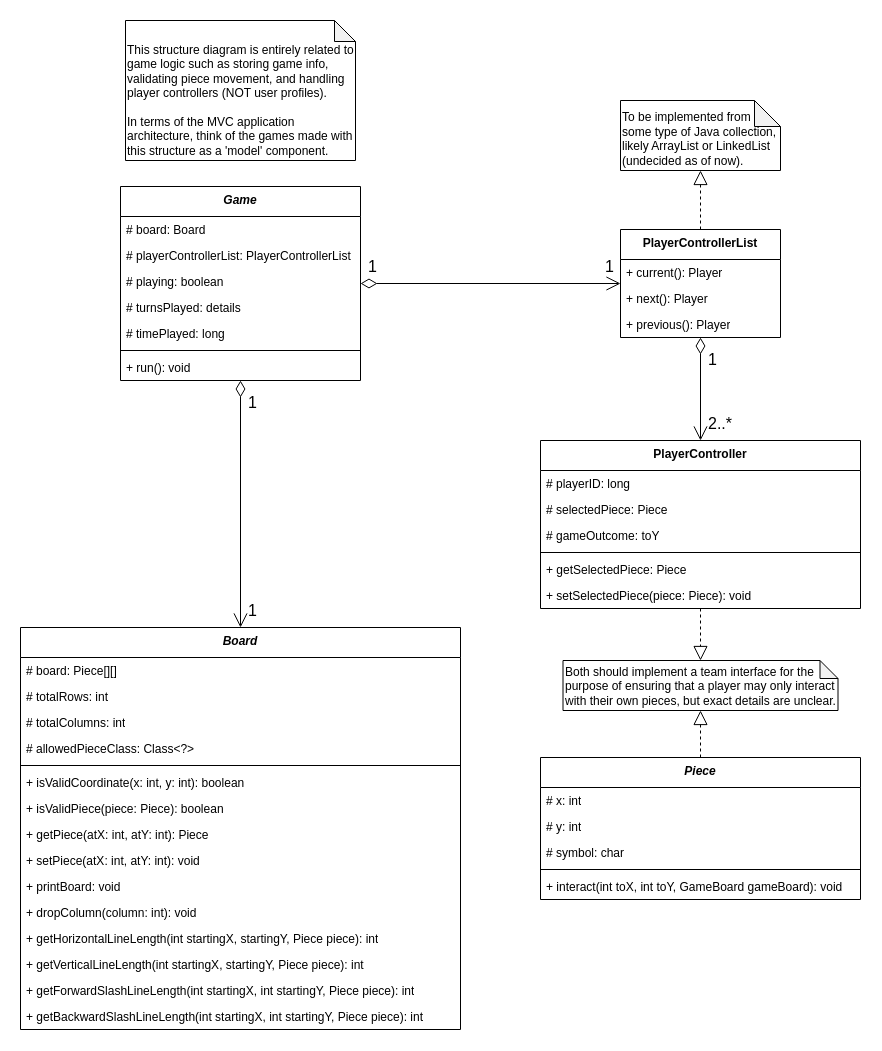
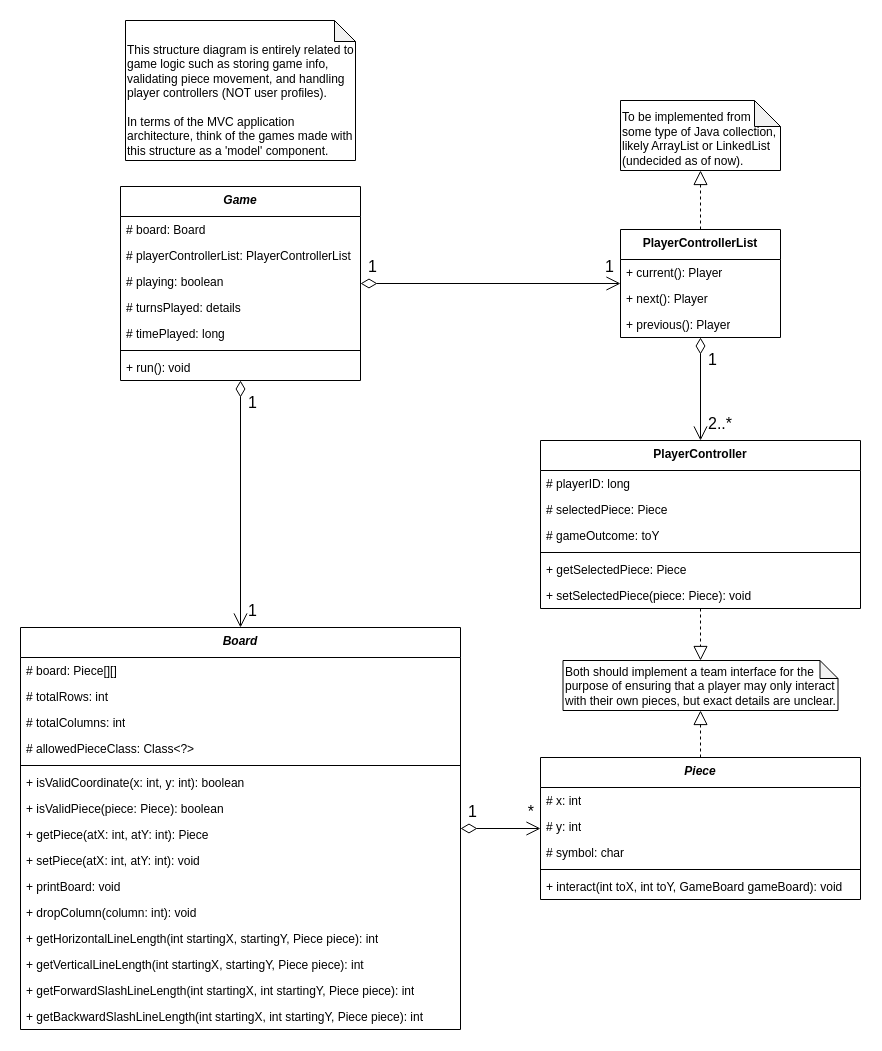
  <mxCell id="0" />
  <mxCell id="1" parent="0" />
  <mxCell id="2" value="&lt;div&gt;&lt;i&gt;Game&lt;/i&gt;&lt;/div&gt;" style="swimlane;fontStyle=1;align=center;verticalAlign=top;childLayout=stackLayout;horizontal=1;startSize=30;horizontalStack=0;resizeParent=1;resizeParentMax=0;resizeLast=0;collapsible=1;marginBottom=0;whiteSpace=wrap;html=1;" parent="1" vertex="1"><mxGeometry x="120" y="186" width="240" height="194" as="geometry"><mxRectangle x="190" y="340" width="100" height="34" as="alternateBounds" /></mxGeometry></mxCell>
  <mxCell id="3" value="# board: Board" style="text;strokeColor=none;fillColor=none;align=left;verticalAlign=top;spacingLeft=4;spacingRight=4;overflow=hidden;rotatable=0;points=[[0,0.5],[1,0.5]];portConstraint=eastwest;whiteSpace=wrap;html=1;" parent="2" vertex="1"><mxGeometry y="30" width="240" height="26" as="geometry" /></mxCell>
  <mxCell id="4" value="# playerControllerList: PlayerControllerList" style="text;strokeColor=none;fillColor=none;align=left;verticalAlign=top;spacingLeft=4;spacingRight=4;overflow=hidden;rotatable=0;points=[[0,0.5],[1,0.5]];portConstraint=eastwest;whiteSpace=wrap;html=1;" parent="2" vertex="1"><mxGeometry y="56" width="240" height="26" as="geometry" /></mxCell>
  <mxCell id="5" value="# playing: boolean" style="text;strokeColor=none;fillColor=none;align=left;verticalAlign=top;spacingLeft=4;spacingRight=4;overflow=hidden;rotatable=0;points=[[0,0.5],[1,0.5]];portConstraint=eastwest;whiteSpace=wrap;html=1;" parent="2" vertex="1"><mxGeometry y="82" width="240" height="26" as="geometry" /></mxCell>
  <mxCell id="6" value="# turnsPlayed: details" style="text;strokeColor=none;fillColor=none;align=left;verticalAlign=top;spacingLeft=4;spacingRight=4;overflow=hidden;rotatable=0;points=[[0,0.5],[1,0.5]];portConstraint=eastwest;whiteSpace=wrap;html=1;" parent="2" vertex="1"><mxGeometry y="108" width="240" height="26" as="geometry" /></mxCell>
  <mxCell id="7" value="# timePlayed: long" style="text;strokeColor=none;fillColor=none;align=left;verticalAlign=top;spacingLeft=4;spacingRight=4;overflow=hidden;rotatable=0;points=[[0,0.5],[1,0.5]];portConstraint=eastwest;whiteSpace=wrap;html=1;" parent="2" vertex="1"><mxGeometry y="134" width="240" height="26" as="geometry" /></mxCell>
  <mxCell id="8" value="" style="line;strokeWidth=1;fillColor=none;align=left;verticalAlign=middle;spacingTop=-1;spacingLeft=3;spacingRight=3;rotatable=0;labelPosition=right;points=[];portConstraint=eastwest;strokeColor=inherit;" parent="2" vertex="1"><mxGeometry y="160" width="240" height="8" as="geometry" /></mxCell>
  <mxCell id="9" value="+ run(): void" style="text;strokeColor=none;fillColor=none;align=left;verticalAlign=top;spacingLeft=4;spacingRight=4;overflow=hidden;rotatable=0;points=[[0,0.5],[1,0.5]];portConstraint=eastwest;whiteSpace=wrap;html=1;" parent="2" vertex="1"><mxGeometry y="168" width="240" height="26" as="geometry" /></mxCell>
  <mxCell id="10" value="&lt;div&gt;&lt;i&gt;Board&lt;/i&gt;&lt;/div&gt;" style="swimlane;fontStyle=1;align=center;verticalAlign=top;childLayout=stackLayout;horizontal=1;startSize=30;horizontalStack=0;resizeParent=1;resizeParentMax=0;resizeLast=0;collapsible=1;marginBottom=0;whiteSpace=wrap;html=1;" parent="1" vertex="1"><mxGeometry x="20" y="627" width="440" height="402" as="geometry" /></mxCell>
  <mxCell id="11" value="# board: Piece[][]" style="text;strokeColor=none;fillColor=none;align=left;verticalAlign=top;spacingLeft=4;spacingRight=4;overflow=hidden;rotatable=0;points=[[0,0.5],[1,0.5]];portConstraint=eastwest;whiteSpace=wrap;html=1;" parent="10" vertex="1"><mxGeometry y="30" width="440" height="26" as="geometry" /></mxCell>
  <mxCell id="12" value="# totalRows: int" style="text;strokeColor=none;fillColor=none;align=left;verticalAlign=top;spacingLeft=4;spacingRight=4;overflow=hidden;rotatable=0;points=[[0,0.5],[1,0.5]];portConstraint=eastwest;whiteSpace=wrap;html=1;" parent="10" vertex="1"><mxGeometry y="56" width="440" height="26" as="geometry" /></mxCell>
  <mxCell id="13" value="# totalColumns: int" style="text;strokeColor=none;fillColor=none;align=left;verticalAlign=top;spacingLeft=4;spacingRight=4;overflow=hidden;rotatable=0;points=[[0,0.5],[1,0.5]];portConstraint=eastwest;whiteSpace=wrap;html=1;" parent="10" vertex="1"><mxGeometry y="82" width="440" height="26" as="geometry" /></mxCell>
  <mxCell id="14" value="# allowedPieceClass: Class&amp;lt;?&amp;gt;" style="text;strokeColor=none;fillColor=none;align=left;verticalAlign=top;spacingLeft=4;spacingRight=4;overflow=hidden;rotatable=0;points=[[0,0.5],[1,0.5]];portConstraint=eastwest;whiteSpace=wrap;html=1;" vertex="1" parent="10"><mxGeometry y="108" width="440" height="26" as="geometry" /></mxCell>
  <mxCell id="15" value="" style="line;strokeWidth=1;fillColor=none;align=left;verticalAlign=middle;spacingTop=-1;spacingLeft=3;spacingRight=3;rotatable=0;labelPosition=right;points=[];portConstraint=eastwest;strokeColor=inherit;" parent="10" vertex="1"><mxGeometry y="134" width="440" height="8" as="geometry" /></mxCell>
  <mxCell id="16" value="+ isValidCoordinate(x: int, y: int): boolean" style="text;strokeColor=none;fillColor=none;align=left;verticalAlign=top;spacingLeft=4;spacingRight=4;overflow=hidden;rotatable=0;points=[[0,0.5],[1,0.5]];portConstraint=eastwest;whiteSpace=wrap;html=1;" parent="10" vertex="1"><mxGeometry y="142" width="440" height="26" as="geometry" /></mxCell>
  <mxCell id="17" value="+ isValidPiece(piece: Piece): boolean" style="text;strokeColor=none;fillColor=none;align=left;verticalAlign=top;spacingLeft=4;spacingRight=4;overflow=hidden;rotatable=0;points=[[0,0.5],[1,0.5]];portConstraint=eastwest;whiteSpace=wrap;html=1;" parent="10" vertex="1"><mxGeometry y="168" width="440" height="26" as="geometry" /></mxCell>
  <mxCell id="18" value="+ getPiece(atX: int, atY: int): Piece" style="text;strokeColor=none;fillColor=none;align=left;verticalAlign=top;spacingLeft=4;spacingRight=4;overflow=hidden;rotatable=0;points=[[0,0.5],[1,0.5]];portConstraint=eastwest;whiteSpace=wrap;html=1;" parent="10" vertex="1"><mxGeometry y="194" width="440" height="26" as="geometry" /></mxCell>
  <mxCell id="19" value="+ setPiece(atX: int, atY: int): void" style="text;strokeColor=none;fillColor=none;align=left;verticalAlign=top;spacingLeft=4;spacingRight=4;overflow=hidden;rotatable=0;points=[[0,0.5],[1,0.5]];portConstraint=eastwest;whiteSpace=wrap;html=1;" parent="10" vertex="1"><mxGeometry y="220" width="440" height="26" as="geometry" /></mxCell>
  <mxCell id="20" value="+ printBoard: void" style="text;strokeColor=none;fillColor=none;align=left;verticalAlign=top;spacingLeft=4;spacingRight=4;overflow=hidden;rotatable=0;points=[[0,0.5],[1,0.5]];portConstraint=eastwest;whiteSpace=wrap;html=1;" parent="10" vertex="1"><mxGeometry y="246" width="440" height="26" as="geometry" /></mxCell>
  <mxCell id="21" value="+ dropColumn(column: int): void" style="text;strokeColor=none;fillColor=none;align=left;verticalAlign=top;spacingLeft=4;spacingRight=4;overflow=hidden;rotatable=0;points=[[0,0.5],[1,0.5]];portConstraint=eastwest;whiteSpace=wrap;html=1;" parent="10" vertex="1"><mxGeometry y="272" width="440" height="26" as="geometry" /></mxCell>
  <mxCell id="22" value="+ getHorizontalLineLength(int startingX, startingY, Piece piece): int" style="text;strokeColor=none;fillColor=none;align=left;verticalAlign=top;spacingLeft=4;spacingRight=4;overflow=hidden;rotatable=0;points=[[0,0.5],[1,0.5]];portConstraint=eastwest;whiteSpace=wrap;html=1;" parent="10" vertex="1"><mxGeometry y="298" width="440" height="26" as="geometry" /></mxCell>
  <mxCell id="23" value="+ getVerticalLineLength(int startingX, startingY, Piece piece): int" style="text;strokeColor=none;fillColor=none;align=left;verticalAlign=top;spacingLeft=4;spacingRight=4;overflow=hidden;rotatable=0;points=[[0,0.5],[1,0.5]];portConstraint=eastwest;whiteSpace=wrap;html=1;" parent="10" vertex="1"><mxGeometry y="324" width="440" height="26" as="geometry" /></mxCell>
  <mxCell id="24" value="+ getForwardSlashLineLength(int startingX, int startingY, Piece piece): int" style="text;strokeColor=none;fillColor=none;align=left;verticalAlign=top;spacingLeft=4;spacingRight=4;overflow=hidden;rotatable=0;points=[[0,0.5],[1,0.5]];portConstraint=eastwest;whiteSpace=wrap;html=1;" parent="10" vertex="1"><mxGeometry y="350" width="440" height="26" as="geometry" /></mxCell>
  <mxCell id="25" value="+ getBackwardSlashLineLength(int startingX, int startingY, Piece piece): int" style="text;strokeColor=none;fillColor=none;align=left;verticalAlign=top;spacingLeft=4;spacingRight=4;overflow=hidden;rotatable=0;points=[[0,0.5],[1,0.5]];portConstraint=eastwest;whiteSpace=wrap;html=1;" parent="10" vertex="1"><mxGeometry y="376" width="440" height="26" as="geometry" /></mxCell>
  <mxCell id="26" value="&lt;i&gt;Piece&lt;/i&gt;" style="swimlane;fontStyle=1;align=center;verticalAlign=top;childLayout=stackLayout;horizontal=1;startSize=30;horizontalStack=0;resizeParent=1;resizeParentMax=0;resizeLast=0;collapsible=1;marginBottom=0;whiteSpace=wrap;html=1;" parent="1" vertex="1"><mxGeometry x="540" y="757" width="320" height="142" as="geometry" /></mxCell>
  <mxCell id="27" value="# x: int" style="text;strokeColor=none;fillColor=none;align=left;verticalAlign=top;spacingLeft=4;spacingRight=4;overflow=hidden;rotatable=0;points=[[0,0.5],[1,0.5]];portConstraint=eastwest;whiteSpace=wrap;html=1;" parent="26" vertex="1"><mxGeometry y="30" width="320" height="26" as="geometry" /></mxCell>
  <mxCell id="28" value="# y: int" style="text;strokeColor=none;fillColor=none;align=left;verticalAlign=top;spacingLeft=4;spacingRight=4;overflow=hidden;rotatable=0;points=[[0,0.5],[1,0.5]];portConstraint=eastwest;whiteSpace=wrap;html=1;" parent="26" vertex="1"><mxGeometry y="56" width="320" height="26" as="geometry" /></mxCell>
  <mxCell id="29" value="# symbol: char" style="text;strokeColor=none;fillColor=none;align=left;verticalAlign=top;spacingLeft=4;spacingRight=4;overflow=hidden;rotatable=0;points=[[0,0.5],[1,0.5]];portConstraint=eastwest;whiteSpace=wrap;html=1;" parent="26" vertex="1"><mxGeometry y="82" width="320" height="26" as="geometry" /></mxCell>
  <mxCell id="30" value="" style="line;strokeWidth=1;fillColor=none;align=left;verticalAlign=middle;spacingTop=-1;spacingLeft=3;spacingRight=3;rotatable=0;labelPosition=right;points=[];portConstraint=eastwest;strokeColor=inherit;" parent="26" vertex="1"><mxGeometry y="108" width="320" height="8" as="geometry" /></mxCell>
  <mxCell id="31" value="+ interact(int toX, int toY, GameBoard gameBoard): void" style="text;strokeColor=none;fillColor=none;align=left;verticalAlign=top;spacingLeft=4;spacingRight=4;overflow=hidden;rotatable=0;points=[[0,0.5],[1,0.5]];portConstraint=eastwest;whiteSpace=wrap;html=1;" parent="26" vertex="1"><mxGeometry y="116" width="320" height="26" as="geometry" /></mxCell>
  <mxCell id="32" value="PlayerController" style="swimlane;fontStyle=1;align=center;verticalAlign=top;childLayout=stackLayout;horizontal=1;startSize=30;horizontalStack=0;resizeParent=1;resizeParentMax=0;resizeLast=0;collapsible=1;marginBottom=0;whiteSpace=wrap;html=1;" parent="1" vertex="1"><mxGeometry x="540" y="440" width="320" height="168" as="geometry" /></mxCell>
  <mxCell id="33" value="# playerID: long" style="text;strokeColor=none;fillColor=none;align=left;verticalAlign=top;spacingLeft=4;spacingRight=4;overflow=hidden;rotatable=0;points=[[0,0.5],[1,0.5]];portConstraint=eastwest;whiteSpace=wrap;html=1;" parent="32" vertex="1"><mxGeometry y="30" width="320" height="26" as="geometry" /></mxCell>
  <mxCell id="34" value="# selectedPiece: Piece" style="text;strokeColor=none;fillColor=none;align=left;verticalAlign=top;spacingLeft=4;spacingRight=4;overflow=hidden;rotatable=0;points=[[0,0.5],[1,0.5]];portConstraint=eastwest;whiteSpace=wrap;html=1;" parent="32" vertex="1"><mxGeometry y="56" width="320" height="26" as="geometry" /></mxCell>
  <mxCell id="35" value="# gameOutcome: toY" style="text;strokeColor=none;fillColor=none;align=left;verticalAlign=top;spacingLeft=4;spacingRight=4;overflow=hidden;rotatable=0;points=[[0,0.5],[1,0.5]];portConstraint=eastwest;whiteSpace=wrap;html=1;" parent="32" vertex="1"><mxGeometry y="82" width="320" height="26" as="geometry" /></mxCell>
  <mxCell id="36" value="" style="line;strokeWidth=1;fillColor=none;align=left;verticalAlign=middle;spacingTop=-1;spacingLeft=3;spacingRight=3;rotatable=0;labelPosition=right;points=[];portConstraint=eastwest;strokeColor=inherit;" parent="32" vertex="1"><mxGeometry y="108" width="320" height="8" as="geometry" /></mxCell>
  <mxCell id="37" value="+ getSelectedPiece: Piece" style="text;strokeColor=none;fillColor=none;align=left;verticalAlign=top;spacingLeft=4;spacingRight=4;overflow=hidden;rotatable=0;points=[[0,0.5],[1,0.5]];portConstraint=eastwest;whiteSpace=wrap;html=1;" parent="32" vertex="1"><mxGeometry y="116" width="320" height="26" as="geometry" /></mxCell>
  <mxCell id="38" value="+ setSelectedPiece(piece: Piece): void" style="text;strokeColor=none;fillColor=none;align=left;verticalAlign=top;spacingLeft=4;spacingRight=4;overflow=hidden;rotatable=0;points=[[0,0.5],[1,0.5]];portConstraint=eastwest;whiteSpace=wrap;html=1;" parent="32" vertex="1"><mxGeometry y="142" width="320" height="26" as="geometry" /></mxCell>
  <mxCell id="39" value="PlayerControllerList" style="swimlane;fontStyle=1;align=center;verticalAlign=top;childLayout=stackLayout;horizontal=1;startSize=30;horizontalStack=0;resizeParent=1;resizeParentMax=0;resizeLast=0;collapsible=1;marginBottom=0;whiteSpace=wrap;html=1;" parent="1" vertex="1"><mxGeometry x="620" y="229" width="160" height="108" as="geometry" /></mxCell>
  <mxCell id="40" value="+ current(): Player" style="text;strokeColor=none;fillColor=none;align=left;verticalAlign=top;spacingLeft=4;spacingRight=4;overflow=hidden;rotatable=0;points=[[0,0.5],[1,0.5]];portConstraint=eastwest;whiteSpace=wrap;html=1;" parent="39" vertex="1"><mxGeometry y="30" width="160" height="26" as="geometry" /></mxCell>
  <mxCell id="41" value="+ next(): Player" style="text;strokeColor=none;fillColor=none;align=left;verticalAlign=top;spacingLeft=4;spacingRight=4;overflow=hidden;rotatable=0;points=[[0,0.5],[1,0.5]];portConstraint=eastwest;whiteSpace=wrap;html=1;" parent="39" vertex="1"><mxGeometry y="56" width="160" height="26" as="geometry" /></mxCell>
  <mxCell id="42" value="+ previous(): Player" style="text;strokeColor=none;fillColor=none;align=left;verticalAlign=top;spacingLeft=4;spacingRight=4;overflow=hidden;rotatable=0;points=[[0,0.5],[1,0.5]];portConstraint=eastwest;whiteSpace=wrap;html=1;" parent="39" vertex="1"><mxGeometry y="82" width="160" height="26" as="geometry" /></mxCell>
  <mxCell id="43" value="" style="endArrow=open;html=1;endSize=12;startArrow=diamondThin;startSize=14;startFill=0;edgeStyle=orthogonalEdgeStyle;rounded=0;" parent="1" source="2" target="39" edge="1"><mxGeometry relative="1" as="geometry"><mxPoint x="430" y="230" as="sourcePoint" /><mxPoint x="590" y="230" as="targetPoint" /></mxGeometry></mxCell>
  <mxCell id="44" value="1" style="edgeLabel;resizable=0;html=1;align=left;verticalAlign=bottom;spacing=8;fontSize=16;" parent="43" connectable="0" vertex="1"><mxGeometry x="-1" relative="1" as="geometry" /></mxCell>
  <mxCell id="45" value="1" style="edgeLabel;resizable=0;html=1;align=right;verticalAlign=bottom;spacing=8;fontSize=16;" parent="43" connectable="0" vertex="1"><mxGeometry x="1" relative="1" as="geometry" /></mxCell>
  <mxCell id="46" value="" style="endArrow=block;dashed=1;endFill=0;endSize=12;html=1;rounded=0;" parent="1" source="39" target="59" edge="1"><mxGeometry width="160" relative="1" as="geometry"><mxPoint x="800" y="220" as="sourcePoint" /><mxPoint x="570" y="190" as="targetPoint" /></mxGeometry></mxCell>
  <mxCell id="47" value="" style="endArrow=open;html=1;endSize=12;startArrow=diamondThin;startSize=14;startFill=0;edgeStyle=orthogonalEdgeStyle;rounded=0;" parent="1" source="39" target="32" edge="1"><mxGeometry relative="1" as="geometry"><mxPoint x="810" y="260" as="sourcePoint" /><mxPoint x="930" y="300" as="targetPoint" /></mxGeometry></mxCell>
  <mxCell id="48" value="1" style="edgeLabel;resizable=0;html=1;align=left;verticalAlign=top;labelPosition=center;verticalLabelPosition=middle;spacing=8;fontSize=16;" parent="47" connectable="0" vertex="1"><mxGeometry x="-1" relative="1" as="geometry" /></mxCell>
  <mxCell id="49" value="2..*" style="edgeLabel;resizable=0;html=1;align=left;verticalAlign=bottom;spacing=8;fontSize=16;" parent="47" connectable="0" vertex="1"><mxGeometry x="1" relative="1" as="geometry"><mxPoint as="offset" /></mxGeometry></mxCell>
  <mxCell id="50" value="This structure&amp;nbsp;&lt;span style=&quot;background-color: transparent; color: light-dark(rgb(0, 0, 0), rgb(255, 255, 255));&quot;&gt;diagram&amp;nbsp;&lt;/span&gt;&lt;span style=&quot;background-color: transparent; color: light-dark(rgb(0, 0, 0), rgb(255, 255, 255));&quot;&gt;is entirely&amp;nbsp;&lt;/span&gt;&lt;span style=&quot;background-color: transparent; color: light-dark(rgb(0, 0, 0), rgb(255, 255, 255));&quot;&gt;related to game logic such as storing game info, validating piece movement, and handling player controllers&amp;nbsp;&lt;/span&gt;&lt;span style=&quot;background-color: transparent; color: light-dark(rgb(0, 0, 0), rgb(255, 255, 255));&quot;&gt;(NOT user profiles).&lt;/span&gt;&lt;div&gt;&lt;span style=&quot;background-color: transparent; color: light-dark(rgb(0, 0, 0), rgb(255, 255, 255));&quot;&gt;&lt;br&gt;&lt;/span&gt;&lt;/div&gt;&lt;div&gt;&lt;span style=&quot;background-color: transparent; color: light-dark(rgb(0, 0, 0), rgb(255, 255, 255));&quot;&gt;In terms of the MVC application architecture, think of the games made with this structure as a 'model' component.&lt;/span&gt;&lt;/div&gt;" style="shape=note;whiteSpace=wrap;html=1;backgroundOutline=1;darkOpacity=0.05;align=left;size=21;verticalAlign=bottom;" parent="1" vertex="1"><mxGeometry x="125" y="20" width="230" height="140" as="geometry" /></mxCell>
  <mxCell id="51" value="" style="endArrow=open;html=1;endSize=12;startArrow=diamondThin;startSize=14;startFill=0;edgeStyle=orthogonalEdgeStyle;rounded=0;" parent="1" source="2" target="10" edge="1"><mxGeometry relative="1" as="geometry"><mxPoint x="470" y="731" as="sourcePoint" /><mxPoint x="550" y="625" as="targetPoint" /></mxGeometry></mxCell>
  <mxCell id="52" value="1" style="edgeLabel;resizable=0;html=1;align=left;verticalAlign=top;spacing=8;fontSize=16;" parent="51" connectable="0" vertex="1"><mxGeometry x="-1" relative="1" as="geometry" /></mxCell>
  <mxCell id="53" value="1" style="edgeLabel;resizable=0;html=1;align=left;verticalAlign=bottom;spacing=8;spacingTop=0;fontSize=16;" parent="51" connectable="0" vertex="1"><mxGeometry x="1" relative="1" as="geometry" /></mxCell>
+ <mxCell id="54" value="" style="endArrow=open;html=1;endSize=12;startArrow=diamondThin;startSize=14;startFill=0;edgeStyle=orthogonalEdgeStyle;rounded=0;" parent="1" source="10" target="26" edge="1"><mxGeometry relative="1" as="geometry"><mxPoint x="560" y="776" as="sourcePoint" /><mxPoint x="640" y="670" as="targetPoint" /></mxGeometry></mxCell>
+ <mxCell id="55" value="1" style="edgeLabel;resizable=0;html=1;align=left;verticalAlign=bottom;spacing=8;fontSize=16;" parent="54" connectable="0" vertex="1"><mxGeometry x="-1" relative="1" as="geometry" /></mxCell>
+ <mxCell id="56" value="*" style="edgeLabel;resizable=0;html=1;align=right;verticalAlign=bottom;spacing=8;fontSize=16;" parent="54" connectable="0" vertex="1"><mxGeometry x="1" relative="1" as="geometry" /></mxCell>
  <mxCell id="57" value="" style="endArrow=block;dashed=1;endFill=0;endSize=12;html=1;rounded=0;edgeStyle=orthogonalEdgeStyle;" parent="1" source="26" target="60" edge="1"><mxGeometry width="160" relative="1" as="geometry"><mxPoint x="720" y="730" as="sourcePoint" /><mxPoint x="700" y="700" as="targetPoint" /></mxGeometry></mxCell>
  <mxCell id="58" value="" style="endArrow=block;dashed=1;endFill=0;endSize=12;html=1;rounded=0;edgeStyle=orthogonalEdgeStyle;" parent="1" source="32" target="60" edge="1"><mxGeometry width="160" relative="1" as="geometry"><mxPoint x="840" y="740" as="sourcePoint" /><mxPoint x="700" y="650" as="targetPoint" /></mxGeometry></mxCell>
  <mxCell id="59" value="To be implemented from some type of Java collection, likely ArrayList or LinkedList (undecided as of now)." style="shape=note;whiteSpace=wrap;html=1;backgroundOutline=1;darkOpacity=0.05;verticalAlign=bottom;align=left;size=26;" parent="1" vertex="1"><mxGeometry x="620" y="100" width="160" height="70" as="geometry" /></mxCell>
  <mxCell id="60" value="Both should implement a team interface for the purpose of ensuring that a player may only interact with their own pieces, but exact details are unclear." style="shape=note;whiteSpace=wrap;html=1;backgroundOutline=1;darkOpacity=0.05;verticalAlign=bottom;align=left;size=18;" vertex="1" parent="1"><mxGeometry x="562.5" y="660" width="275" height="50" as="geometry" /></mxCell>
